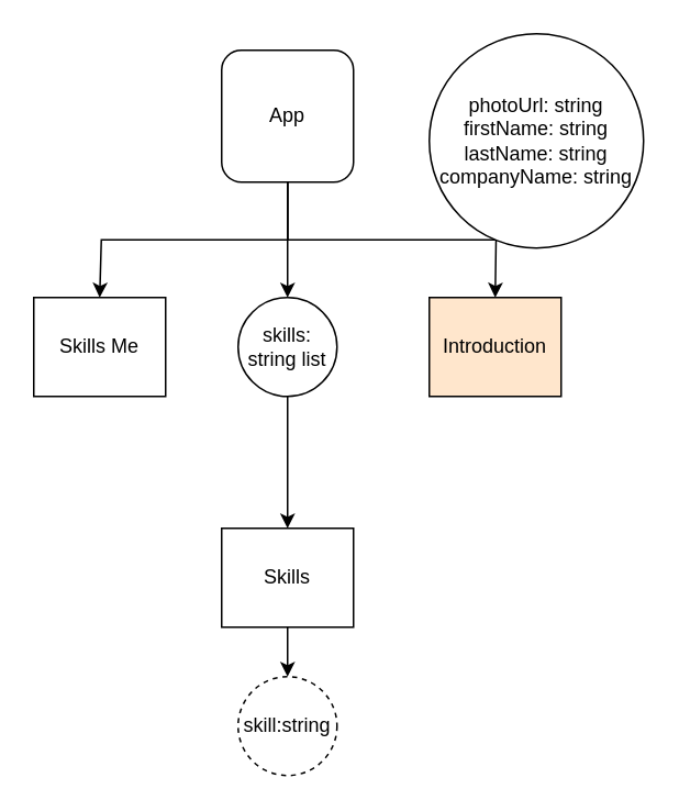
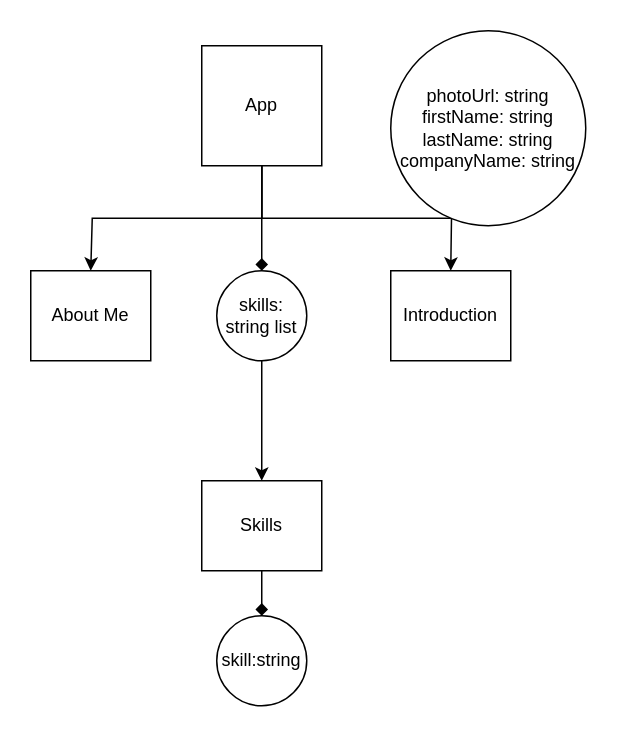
  <mxCell id="0" />
  <mxCell id="1" parent="0" />
  <mxCell id="2" style="edgeStyle=orthogonalEdgeStyle;rounded=0;orthogonalLoop=1;jettySize=auto;html=1;exitX=0.5;exitY=1;exitDx=0;exitDy=0;" edge="1" parent="1" source="5"><mxGeometry relative="1" as="geometry"><mxPoint x="60" y="180" as="targetPoint" /><Array as="points"><mxPoint x="174" y="145" /><mxPoint x="61" y="145" /></Array></mxGeometry></mxCell>
  <mxCell id="3" style="edgeStyle=orthogonalEdgeStyle;rounded=0;orthogonalLoop=1;jettySize=auto;html=1;exitX=0.5;exitY=1;exitDx=0;exitDy=0;" edge="1" parent="1" source="5"><mxGeometry relative="1" as="geometry"><mxPoint x="300" y="180" as="targetPoint" /></mxGeometry></mxCell>
  <mxCell id="4" style="edgeStyle=orthogonalEdgeStyle;rounded=0;orthogonalLoop=1;jettySize=auto;html=1;exitX=0.5;exitY=1;exitDx=0;exitDy=0;" edge="1" parent="1" source="10"><mxGeometry relative="1" as="geometry"><mxPoint x="174" y="320" as="targetPoint" /></mxGeometry></mxCell>
- <mxCell id="5" value="App" style="whiteSpace=wrap;html=1;aspect=fixed;rounded=1;" vertex="1" parent="1"><mxGeometry x="134" y="30" width="80" height="80" as="geometry" /></mxCell>
- <mxCell id="6" value="Skills Me" style="whiteSpace=wrap;html=1;" vertex="1" parent="1"><mxGeometry x="20" y="180" width="80" height="60" as="geometry" /></mxCell>
+ <mxCell id="5" value="App" style="whiteSpace=wrap;html=1;aspect=fixed;" vertex="1" parent="1"><mxGeometry x="134" y="30" width="80" height="80" as="geometry" /></mxCell>
+ <mxCell id="6" value="About Me" style="whiteSpace=wrap;html=1;" vertex="1" parent="1"><mxGeometry x="20" y="180" width="80" height="60" as="geometry" /></mxCell>
  <mxCell id="7" value="Skills" style="whiteSpace=wrap;html=1;" vertex="1" parent="1"><mxGeometry x="134" y="320" width="80" height="60" as="geometry" /></mxCell>
- <mxCell id="8" value="Introduction" style="whiteSpace=wrap;html=1;fillColor=#ffe6cc;" vertex="1" parent="1"><mxGeometry x="260" y="180" width="80" height="60" as="geometry" /></mxCell>
- <mxCell id="9" value="" style="edgeStyle=orthogonalEdgeStyle;rounded=0;orthogonalLoop=1;jettySize=auto;html=1;exitX=0.5;exitY=1;exitDx=0;exitDy=0;" edge="1" parent="1" source="5" target="10"><mxGeometry relative="1" as="geometry"><mxPoint x="174" y="320" as="targetPoint" /><mxPoint x="174" y="110" as="sourcePoint" /></mxGeometry></mxCell>
+ <mxCell id="8" value="Introduction" style="whiteSpace=wrap;html=1;" vertex="1" parent="1"><mxGeometry x="260" y="180" width="80" height="60" as="geometry" /></mxCell>
+ <mxCell id="9" value="" style="edgeStyle=orthogonalEdgeStyle;rounded=0;orthogonalLoop=1;jettySize=auto;html=1;exitX=0.5;exitY=1;exitDx=0;exitDy=0;endArrow=diamond;" edge="1" parent="1" source="5" target="10"><mxGeometry relative="1" as="geometry"><mxPoint x="174" y="320" as="targetPoint" /><mxPoint x="174" y="110" as="sourcePoint" /></mxGeometry></mxCell>
  <mxCell id="10" value="skills:&lt;div&gt;string list&lt;/div&gt;" style="ellipse;whiteSpace=wrap;html=1;aspect=fixed;" vertex="1" parent="1"><mxGeometry x="144" y="180" width="60" height="60" as="geometry" /></mxCell>
- <mxCell id="11" value="" style="edgeStyle=orthogonalEdgeStyle;rounded=0;orthogonalLoop=1;jettySize=auto;html=1;exitX=0.5;exitY=1;exitDx=0;exitDy=0;entryX=0.5;entryY=0;entryDx=0;entryDy=0;" edge="1" parent="1" source="7" target="12"><mxGeometry relative="1" as="geometry"><mxPoint x="174" y="380" as="sourcePoint" /><mxPoint x="174" y="490" as="targetPoint" /></mxGeometry></mxCell>
- <mxCell id="12" value="skill:string" style="ellipse;whiteSpace=wrap;html=1;aspect=fixed;dashed=1;" vertex="1" parent="1"><mxGeometry x="144" y="410" width="60" height="60" as="geometry" /></mxCell>
+ <mxCell id="11" value="" style="edgeStyle=orthogonalEdgeStyle;rounded=0;orthogonalLoop=1;jettySize=auto;html=1;exitX=0.5;exitY=1;exitDx=0;exitDy=0;entryX=0.5;entryY=0;entryDx=0;entryDy=0;endArrow=diamond;" edge="1" parent="1" source="7" target="12"><mxGeometry relative="1" as="geometry"><mxPoint x="174" y="380" as="sourcePoint" /><mxPoint x="174" y="490" as="targetPoint" /></mxGeometry></mxCell>
+ <mxCell id="12" value="skill:string" style="ellipse;whiteSpace=wrap;html=1;aspect=fixed;" vertex="1" parent="1"><mxGeometry x="144" y="410" width="60" height="60" as="geometry" /></mxCell>
  <mxCell id="13" value="photoUrl: string&lt;div&gt;firstName: string&lt;/div&gt;&lt;div&gt;lastName: string&lt;/div&gt;&lt;div&gt;companyName: string&lt;/div&gt;" style="ellipse;whiteSpace=wrap;html=1;aspect=fixed;" vertex="1" parent="1"><mxGeometry x="260" y="20" width="130" height="130" as="geometry" /></mxCell>
